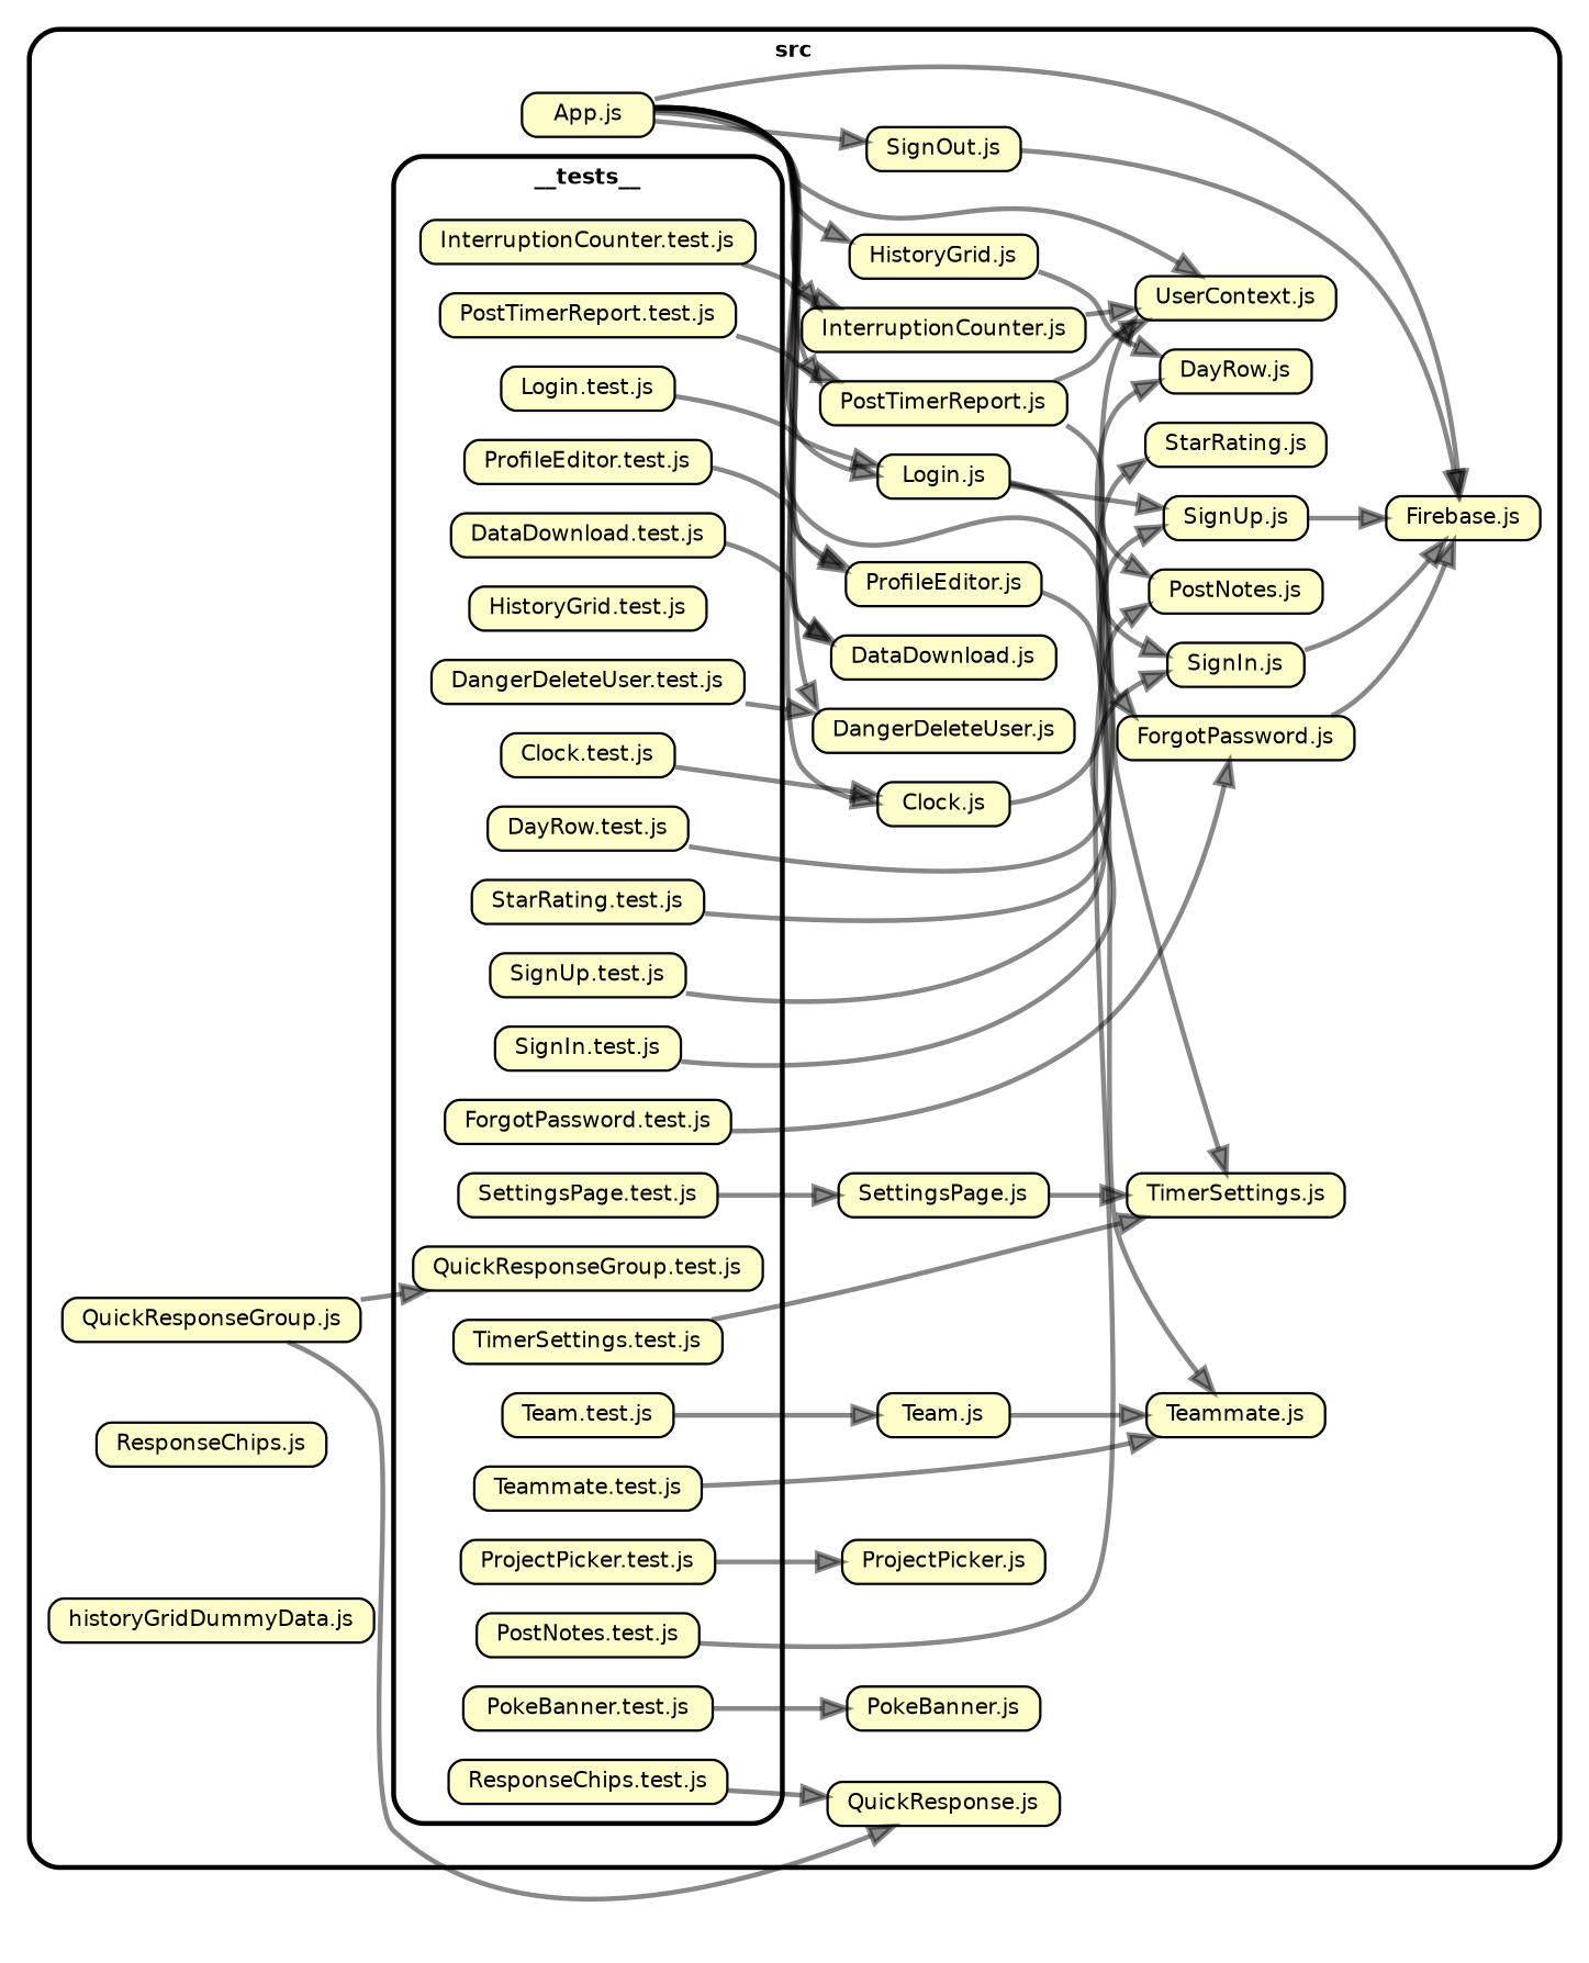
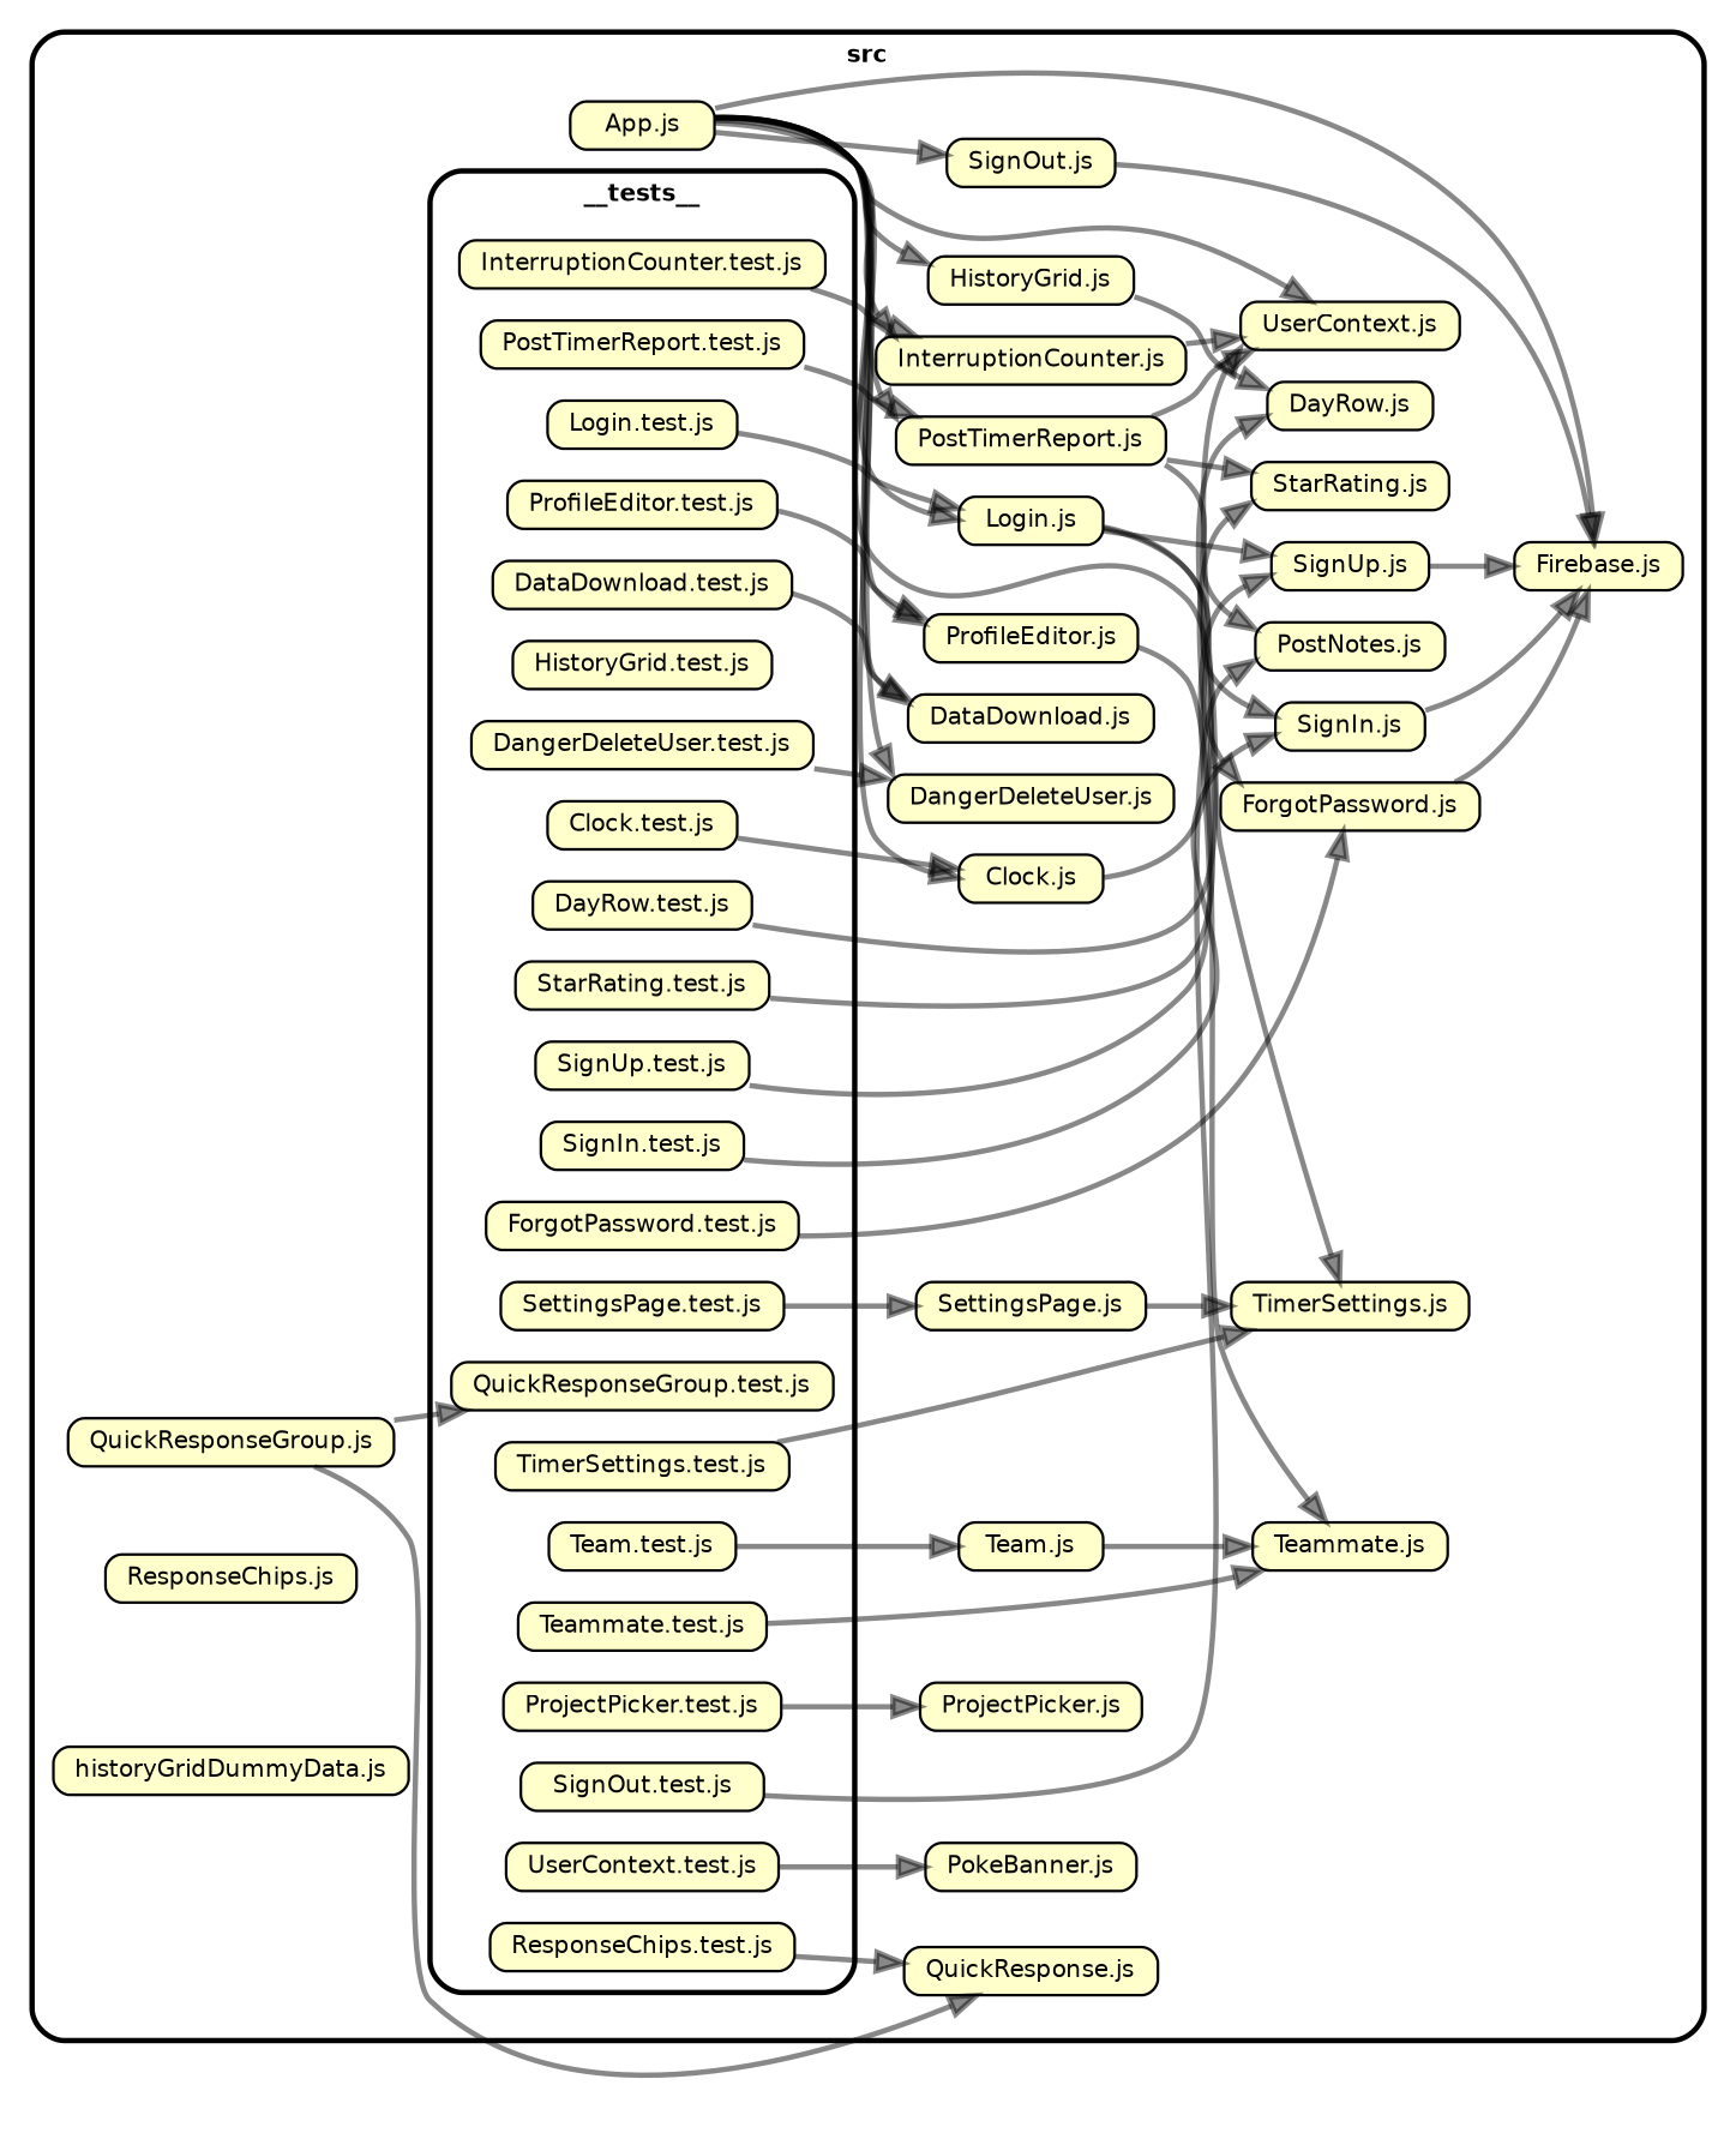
  strict digraph {
    compound=true
    fillcolor="#ffffff"
    fontname="Helvetica-bold"
    fontsize=9
    nodesep=0.16
    ordering=out
    rankdir=LR
    ranksep=0.18
    splines=true
    style="rounded,bold,filled"
    node [fillcolor="#ffffcc" fontname=Helvetica fontsize=9 shape=box style="rounded, filled"]
    edge [arrowhead=normal color="#00000077" fontname=Helvetica fontsize=9 penwidth=2.0]
    n1 [height=0.2 label="Clock.test.js"]
    n2 [height=0.2 label="DangerDeleteUser.test.js"]
    n3 [height=0.2 label="DataDownload.test.js"]
    n4 [height=0.2 label="DayRow.test.js"]
    n5 [height=0.2 label="ForgotPassword.test.js"]
    n6 [height=0.2 label="HistoryGrid.test.js"]
    n7 [height=0.2 label="InterruptionCounter.test.js"]
    n8 [height=0.2 label="Login.test.js"]
-   n9 [height=0.2 label="PokeBanner.test.js"]
-   n10 [height=0.2 label="PostNotes.test.js"]
+   n9 [height=0.2 label="UserContext.test.js"]
+   n10 [height=0.2 label="SignOut.test.js"]
    n11 [height=0.2 label="PostTimerReport.test.js"]
    n12 [height=0.2 label="ProfileEditor.test.js"]
    n13 [height=0.2 label="ProjectPicker.test.js"]
    n14 [height=0.2 label="ResponseChips.test.js"]
    n15 [height=0.2 label="QuickResponseGroup.test.js"]
    n16 [height=0.2 label="SettingsPage.test.js"]
    n17 [height=0.2 label="SignIn.test.js"]
    n18 [height=0.2 label="SignUp.test.js"]
    n19 [height=0.2 label="StarRating.test.js"]
    n20 [height=0.2 label="Team.test.js"]
    n21 [height=0.2 label="Teammate.test.js"]
    n22 [height=0.2 label="TimerSettings.test.js"]
    n23 [height=0.2 label="App.js"]
    n24 [height=0.2 label="Clock.js"]
    n25 [height=0.2 label="DangerDeleteUser.js"]
    n26 [height=0.2 label="DataDownload.js"]
    n27 [height=0.2 label="DayRow.js"]
    n28 [height=0.2 label="Firebase.js"]
    n29 [height=0.2 label="ForgotPassword.js"]
    n30 [height=0.2 label="HistoryGrid.js"]
    n31 [height=0.2 label="InterruptionCounter.js"]
    n32 [height=0.2 label="Login.js"]
    n33 [height=0.2 label="PokeBanner.js"]
    n34 [height=0.2 label="PostNotes.js"]
    n35 [height=0.2 label="PostTimerReport.js"]
    n36 [height=0.2 label="ProfileEditor.js"]
    n37 [height=0.2 label="ProjectPicker.js"]
    n38 [height=0.2 label="QuickResponse.js"]
    n39 [height=0.2 label="QuickResponseGroup.js"]
    n40 [height=0.2 label="ResponseChips.js"]
    n41 [height=0.2 label="SettingsPage.js"]
    n42 [height=0.2 label="SignIn.js"]
    n43 [height=0.2 label="SignOut.js"]
    n44 [height=0.2 label="SignUp.js"]
    n45 [height=0.2 label="StarRating.js"]
    n46 [height=0.2 label="Team.js"]
    n47 [height=0.2 label="Teammate.js"]
    n48 [height=0.2 label="TimerSettings.js"]
    n49 [height=0.2 label="UserContext.js"]
    n50 [height=0.2 label="historyGridDummyData.js"]
    subgraph cluster_1 {
      label=src
      n23
      n24
      n25
      n26
      n27
      n28
      n29
      n30
      n31
      n32
      n33
      n34
      n35
      n36
      n37
      n38
      n39
      n40
      n41
      n42
      n43
      n44
      n45
      n46
      n47
      n48
      n49
      n50
      subgraph cluster_2 {
        label=__tests__
        n1
        n2
        n3
        n4
        n5
        n6
        n7
        n8
        n9
        n10
        n11
        n12
        n13
        n14
        n15
        n16
        n17
        n18
        n19
        n20
        n21
        n22
      }
    }
    n1 -> n24
    n2 -> n25
    n3 -> n26
    n4 -> n27
    n5 -> n29
    n7 -> n31
    n8 -> n32
    n9 -> n33
    n10 -> n34
    n11 -> n35
    n12 -> n36
    n13 -> n37
    n14 -> n38
    n16 -> n41
    n17 -> n42
    n18 -> n44
    n19 -> n45
    n20 -> n46
    n21 -> n47
    n22 -> n48
    n23 -> n24
    n23 -> n25
    n23 -> n26
    n23 -> n28
    n23 -> n30
    n23 -> n31
    n23 -> n32
    n23 -> n35
    n23 -> n36
    n23 -> n43
    n23 -> n48
    n23 -> n49
    n24 -> n49
    n29 -> n28
    n30 -> n27
    n31 -> n49
    n32 -> n29
    n32 -> n42
    n32 -> n44
    n35 -> n34
+   n35 -> n45
    n35 -> n49
    n36 -> n47
    n39 -> n15
    n39 -> n38
    n41 -> n48
    n42 -> n28
    n43 -> n28
    n44 -> n28
    n46 -> n47
  }
